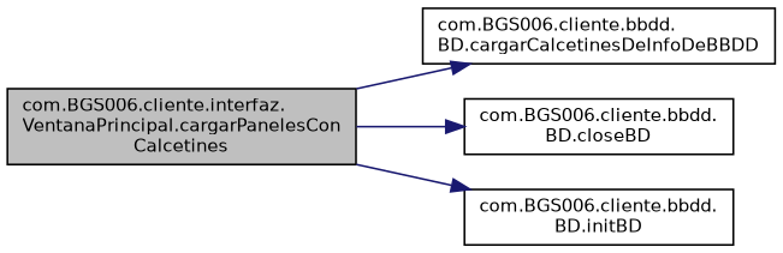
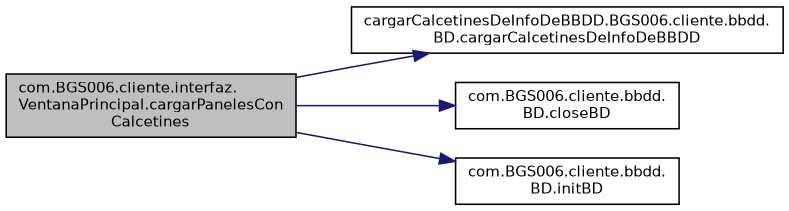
  digraph {
    rankdir=LR
    node [color=black fillcolor=white fontname=Helvetica fontsize=10 shape=record style=filled]
    edge [color=midnightblue fontname=Helvetica fontsize=10 labelfontname=Helvetica labelfontsize=10 style=solid]
    n1 [fillcolor=grey75 fontcolor=black height=0.2 label="com.BGS006.cliente.interfaz.\lVentanaPrincipal.cargarPanelesCon\lCalcetines" width=0.4]
-   n2 [height=0.2 label="com.BGS006.cliente.bbdd.\lBD.cargarCalcetinesDeInfoDeBBDD" width=0.4]
+   n2 [height=0.2 label="cargarCalcetinesDeInfoDeBBDD.BGS006.cliente.bbdd.\lBD.cargarCalcetinesDeInfoDeBBDD" width=0.4]
    n3 [height=0.2 label="com.BGS006.cliente.bbdd.\lBD.closeBD" width=0.4]
    n4 [height=0.2 label="com.BGS006.cliente.bbdd.\lBD.initBD" width=0.4]
    n1 -> n2
    n1 -> n3
    n1 -> n4
  }
